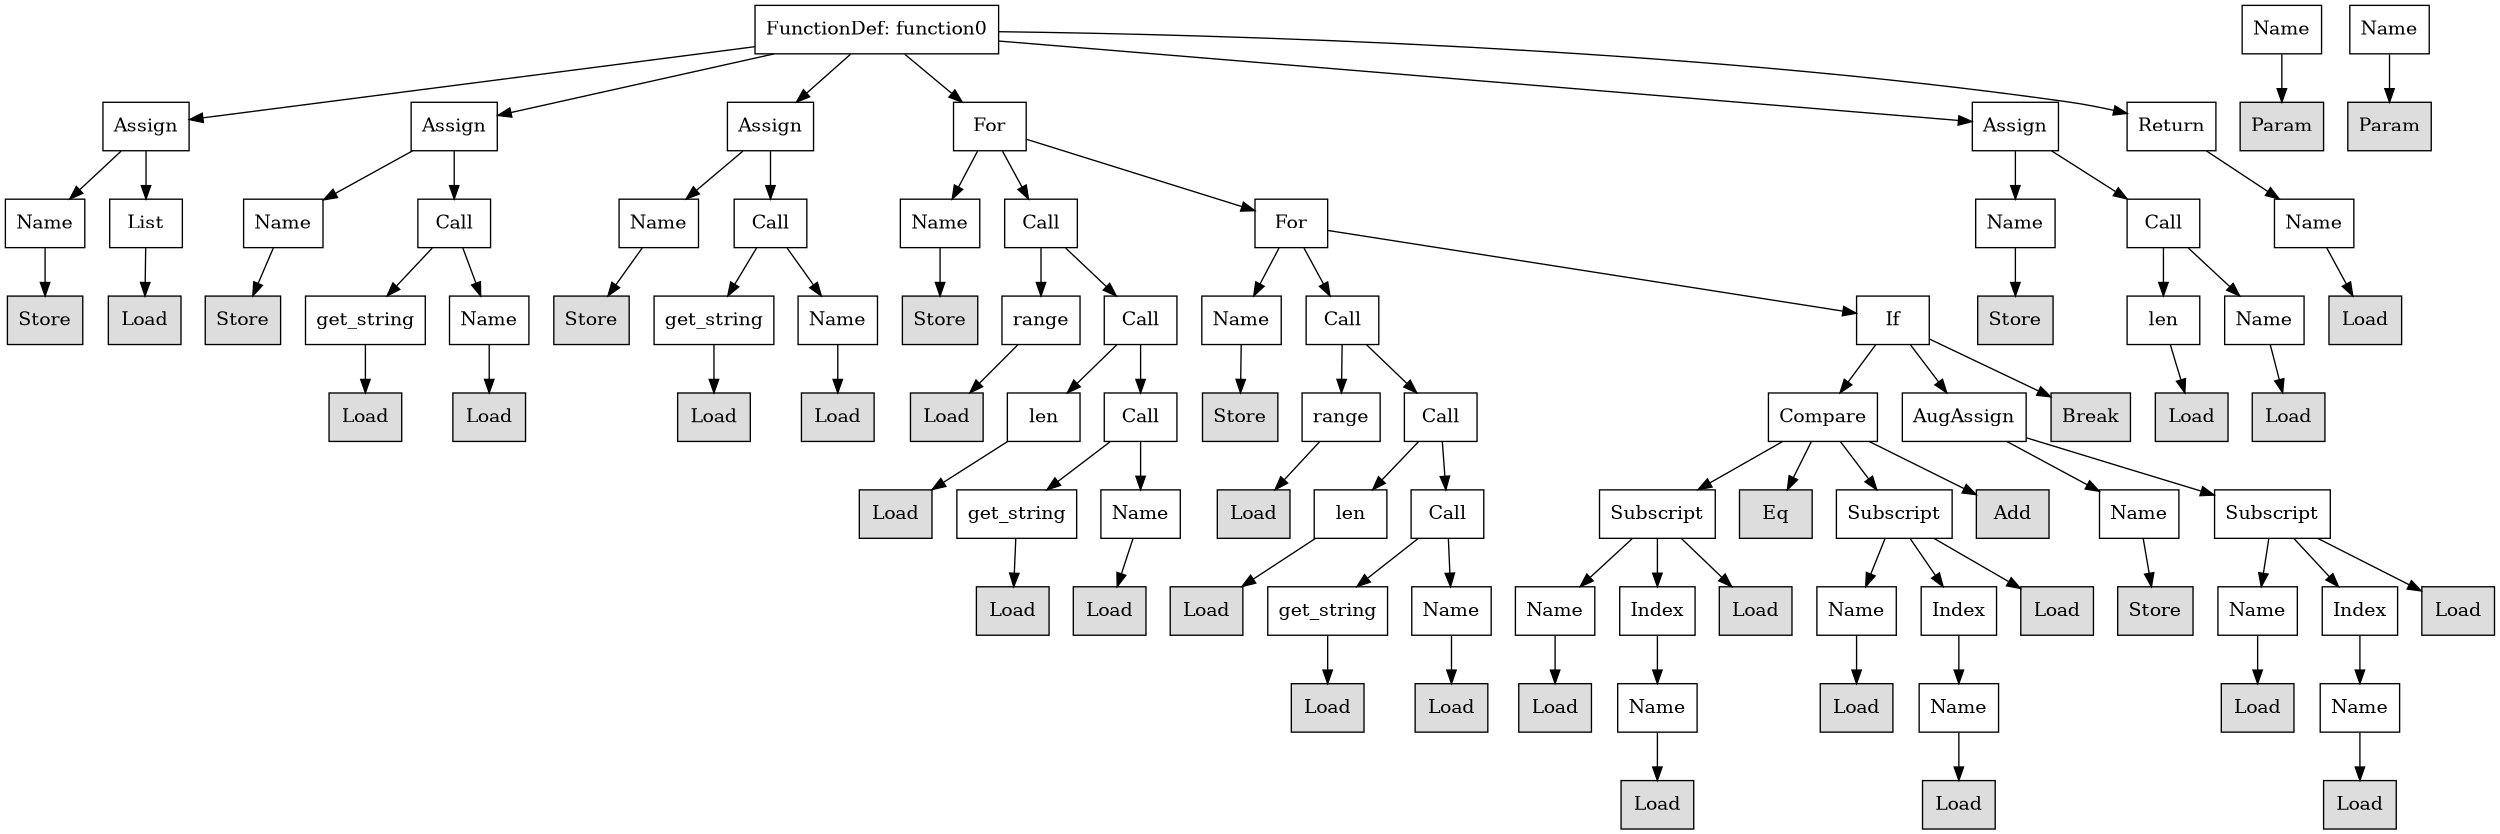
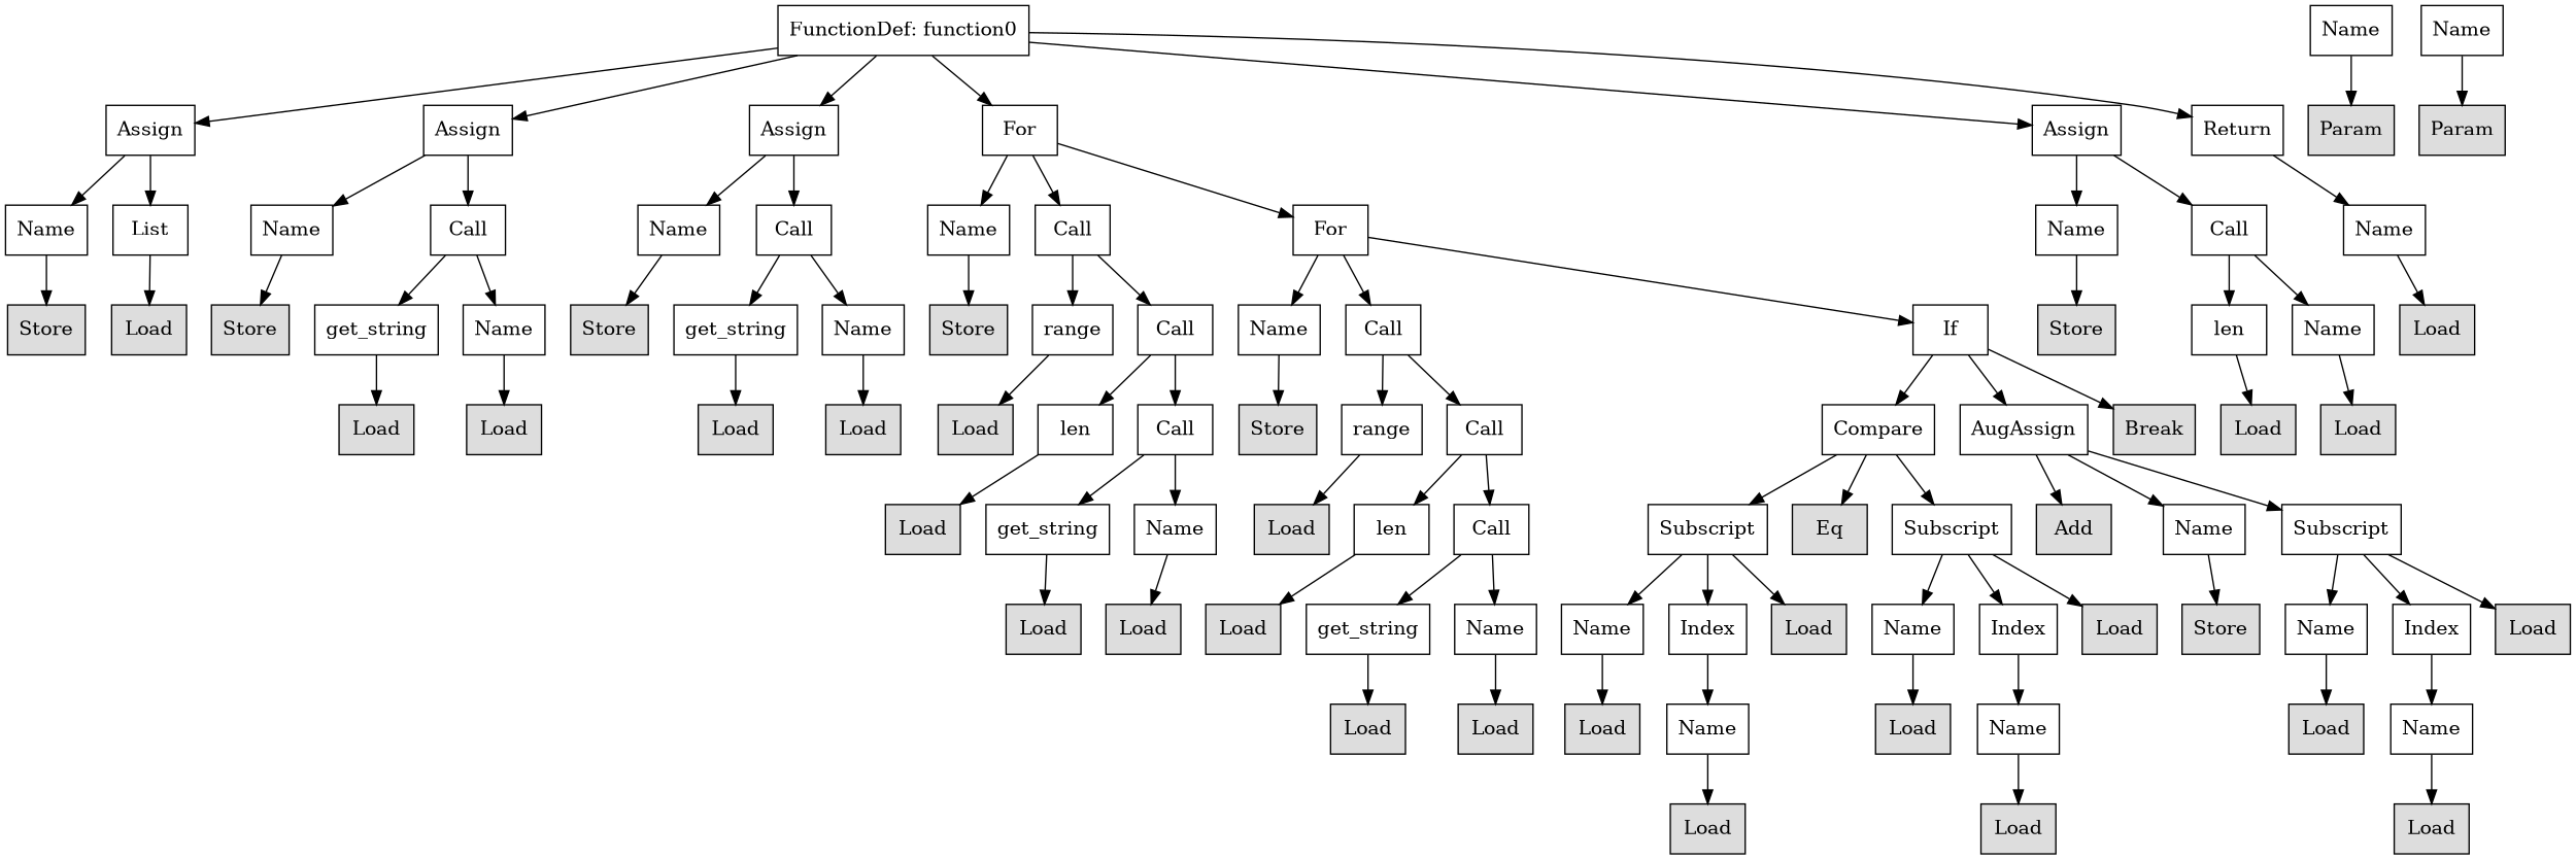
  digraph {
    node [shape=rect]
    n1 [label="FunctionDef: function0"]
    n2 [label=Assign]
    n3 [label=Assign]
    n4 [label=Assign]
    n5 [label=For]
    n6 [label=Assign]
    n7 [label=Return]
    n8 [label=Name]
    n9 [label=List]
    n10 [label=Name]
    n11 [label=Call]
    n12 [label=Name]
    n13 [label=Call]
    n14 [label=Name]
    n15 [label=Call]
    n16 [label=For]
    n17 [label=Name]
    n18 [label=Call]
    n19 [label=Name]
    n20 [label=Name]
    n21 [fillcolor="#dddddd" label=Param style=filled]
    n22 [label=Name]
    n23 [fillcolor="#dddddd" label=Param style=filled]
    n24 [fillcolor="#dddddd" label=Store style=filled]
    n25 [fillcolor="#dddddd" label=Load style=filled]
    n26 [fillcolor="#dddddd" label=Store style=filled]
    n27 [label=get_string]
    n28 [label=Name]
    n29 [fillcolor="#dddddd" label=Store style=filled]
    n30 [label=get_string]
    n31 [label=Name]
    n32 [fillcolor="#dddddd" label=Store style=filled]
    n33 [label=range]
    n34 [label=Call]
    n35 [label=Name]
    n36 [label=Call]
    n37 [label=If]
    n38 [fillcolor="#dddddd" label=Store style=filled]
    n39 [label=len]
    n40 [label=Name]
    n41 [fillcolor="#dddddd" label=Load style=filled]
    n42 [fillcolor="#dddddd" label=Load style=filled]
    n43 [fillcolor="#dddddd" label=Load style=filled]
    n44 [fillcolor="#dddddd" label=Load style=filled]
    n45 [fillcolor="#dddddd" label=Load style=filled]
    n46 [fillcolor="#dddddd" label=Load style=filled]
    n47 [label=len]
    n48 [label=Call]
    n49 [fillcolor="#dddddd" label=Store style=filled]
    n50 [label=range]
    n51 [label=Call]
    n52 [label=Compare]
    n53 [label=AugAssign]
    n54 [fillcolor="#dddddd" label=Break style=filled]
    n55 [fillcolor="#dddddd" label=Load style=filled]
    n56 [fillcolor="#dddddd" label=Load style=filled]
    n57 [fillcolor="#dddddd" label=Load style=filled]
    n58 [label=get_string]
    n59 [label=Name]
    n60 [fillcolor="#dddddd" label=Load style=filled]
    n61 [label=len]
    n62 [label=Call]
    n63 [label=Subscript]
    n64 [fillcolor="#dddddd" label=Eq style=filled]
    n65 [label=Subscript]
    n66 [label=Name]
    n67 [fillcolor="#dddddd" label=Add style=filled]
    n68 [label=Subscript]
    n69 [fillcolor="#dddddd" label=Load style=filled]
    n70 [fillcolor="#dddddd" label=Load style=filled]
    n71 [fillcolor="#dddddd" label=Load style=filled]
    n72 [label=get_string]
    n73 [label=Name]
    n74 [label=Name]
    n75 [label=Index]
    n76 [fillcolor="#dddddd" label=Load style=filled]
    n77 [label=Name]
    n78 [label=Index]
    n79 [fillcolor="#dddddd" label=Load style=filled]
    n80 [fillcolor="#dddddd" label=Store style=filled]
    n81 [label=Name]
    n82 [label=Index]
    n83 [fillcolor="#dddddd" label=Load style=filled]
    n84 [fillcolor="#dddddd" label=Load style=filled]
    n85 [fillcolor="#dddddd" label=Load style=filled]
    n86 [fillcolor="#dddddd" label=Load style=filled]
    n87 [label=Name]
    n88 [fillcolor="#dddddd" label=Load style=filled]
    n89 [label=Name]
    n90 [fillcolor="#dddddd" label=Load style=filled]
    n91 [label=Name]
    n92 [fillcolor="#dddddd" label=Load style=filled]
    n93 [fillcolor="#dddddd" label=Load style=filled]
    n94 [fillcolor="#dddddd" label=Load style=filled]
    n1 -> n2
    n1 -> n3
    n1 -> n4
    n1 -> n5
    n1 -> n6
    n1 -> n7
    n2 -> n8
    n2 -> n9
    n3 -> n10
    n3 -> n11
    n4 -> n12
    n4 -> n13
    n5 -> n14
    n5 -> n15
    n5 -> n16
    n6 -> n17
    n6 -> n18
    n7 -> n19
    n8 -> n24
    n9 -> n25
    n10 -> n26
    n11 -> n27
    n11 -> n28
    n12 -> n29
    n13 -> n30
    n13 -> n31
    n14 -> n32
    n15 -> n33
    n15 -> n34
    n16 -> n35
    n16 -> n36
    n16 -> n37
    n17 -> n38
    n18 -> n39
    n18 -> n40
    n19 -> n41
    n20 -> n21
    n22 -> n23
    n27 -> n42
    n28 -> n43
    n30 -> n44
    n31 -> n45
    n33 -> n46
    n34 -> n47
    n34 -> n48
    n35 -> n49
    n36 -> n50
    n36 -> n51
    n37 -> n52
    n37 -> n53
    n37 -> n54
    n39 -> n55
    n40 -> n56
    n47 -> n57
    n48 -> n58
    n48 -> n59
    n50 -> n60
    n51 -> n61
    n51 -> n62
    n52 -> n63
    n52 -> n64
    n52 -> n65
    n53 -> n66
-   n52 -> n67
+   n53 -> n67
    n53 -> n68
    n58 -> n69
    n59 -> n70
    n61 -> n71
    n62 -> n72
    n62 -> n73
    n63 -> n74
    n63 -> n75
    n63 -> n76
    n65 -> n77
    n65 -> n78
    n65 -> n79
    n66 -> n80
    n68 -> n81
    n68 -> n82
    n68 -> n83
    n72 -> n84
    n73 -> n85
    n74 -> n86
    n75 -> n87
    n77 -> n88
    n78 -> n89
    n81 -> n90
    n82 -> n91
    n87 -> n92
    n89 -> n93
    n91 -> n94
  }
